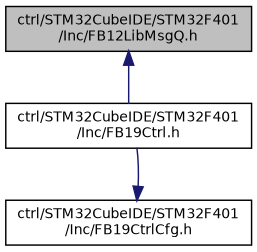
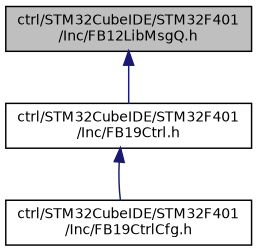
  digraph {
    node [color=black fillcolor=white fontname=Helvetica fontsize=10 shape=record style=filled]
    edge [color=midnightblue dir=back fontname=Helvetica fontsize=10 labelfontname=Helvetica labelfontsize=10 style=solid]
    n1 [fillcolor=grey75 fontcolor=black height=0.2 label="ctrl/STM32CubeIDE/STM32F401\l/Inc/FB12LibMsgQ.h" width=0.4]
    n2 [height=0.2 label="ctrl/STM32CubeIDE/STM32F401\l/Inc/FB19Ctrl.h" width=0.4]
    n3 [height=0.2 label="ctrl/STM32CubeIDE/STM32F401\l/Inc/FB19CtrlCfg.h" width=0.4]
    n1 -> n2
-   n3 -> n2
+   n2 -> n3
  }
